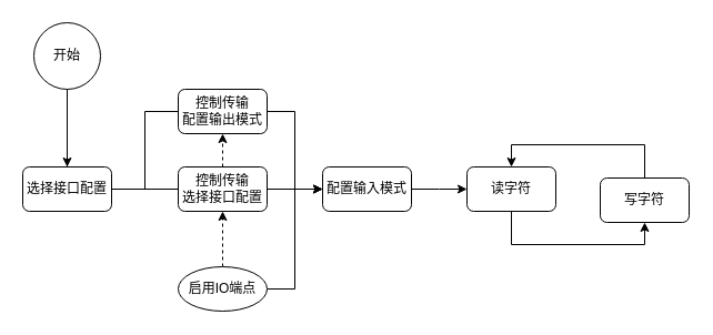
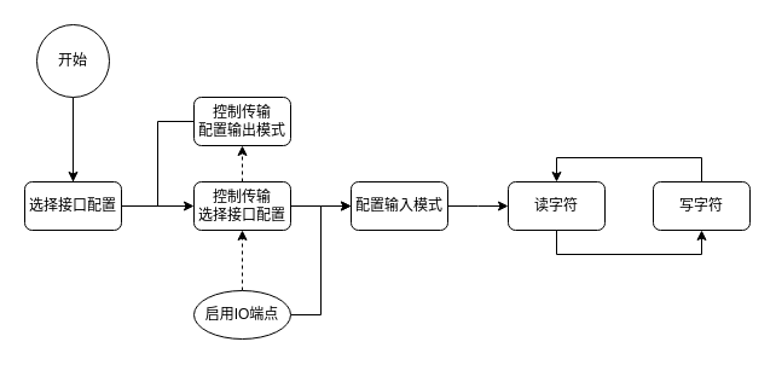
  <mxCell id="0" />
  <mxCell id="1" parent="0" />
  <mxCell id="2" style="edgeStyle=orthogonalEdgeStyle;rounded=0;orthogonalLoop=1;jettySize=auto;html=1;exitX=0.5;exitY=1;exitDx=0;exitDy=0;" edge="1" parent="1" source="4" target="11"><mxGeometry relative="1" as="geometry" /></mxCell>
- <mxCell id="3" style="edgeStyle=orthogonalEdgeStyle;rounded=0;orthogonalLoop=1;jettySize=auto;html=1;exitX=0.5;exitY=1;exitDx=0;exitDy=0;entryX=0;entryY=0.5;entryDx=0;entryDy=0;endArrow=none;" edge="1" parent="1" source="4" target="7"><mxGeometry relative="1" as="geometry" /></mxCell>
+ <mxCell id="3" style="edgeStyle=orthogonalEdgeStyle;rounded=0;orthogonalLoop=1;jettySize=auto;html=1;exitX=0.5;exitY=1;exitDx=0;exitDy=0;entryX=0;entryY=0.5;entryDx=0;entryDy=0;" edge="1" parent="1" source="4" target="7"><mxGeometry relative="1" as="geometry" /></mxCell>
  <mxCell id="4" value="开始" style="ellipse;whiteSpace=wrap;html=1;aspect=fixed;" vertex="1" parent="1"><mxGeometry x="30" y="20" width="60" height="60" as="geometry" /></mxCell>
  <mxCell id="5" style="edgeStyle=orthogonalEdgeStyle;rounded=0;orthogonalLoop=1;jettySize=auto;html=1;exitX=0.5;exitY=0;exitDx=0;exitDy=0;entryX=0.5;entryY=1;entryDx=0;entryDy=0;dashed=1;" edge="1" parent="1" source="7" target="9"><mxGeometry relative="1" as="geometry" /></mxCell>
  <mxCell id="6" style="edgeStyle=orthogonalEdgeStyle;rounded=0;orthogonalLoop=1;jettySize=auto;html=1;exitX=1;exitY=0.5;exitDx=0;exitDy=0;" edge="1" parent="1" source="7"><mxGeometry relative="1" as="geometry"><mxPoint x="290" y="170" as="targetPoint" /></mxGeometry></mxCell>
  <mxCell id="7" value="控制传输&lt;div&gt;选择接口配置&lt;/div&gt;" style="rounded=1;whiteSpace=wrap;html=1;" vertex="1" parent="1"><mxGeometry x="160" y="150" width="80" height="40" as="geometry" /></mxCell>
- <mxCell id="8" style="edgeStyle=orthogonalEdgeStyle;rounded=0;orthogonalLoop=1;jettySize=auto;html=1;exitX=1;exitY=0.5;exitDx=0;exitDy=0;entryX=0;entryY=0.5;entryDx=0;entryDy=0;" edge="1" parent="1" source="9" target="16"><mxGeometry relative="1" as="geometry" /></mxCell>
  <mxCell id="9" value="控制传输&lt;div&gt;配置输出模式&lt;/div&gt;" style="rounded=1;whiteSpace=wrap;html=1;" vertex="1" parent="1"><mxGeometry x="160" y="80" width="80" height="40" as="geometry" /></mxCell>
  <mxCell id="10" style="edgeStyle=orthogonalEdgeStyle;rounded=0;orthogonalLoop=1;jettySize=auto;html=1;exitX=1;exitY=0.5;exitDx=0;exitDy=0;entryX=0;entryY=0.5;entryDx=0;entryDy=0;endArrow=none;" edge="1" parent="1" source="11" target="9"><mxGeometry relative="1" as="geometry" /></mxCell>
  <mxCell id="11" value="选择接口配置" style="rounded=1;whiteSpace=wrap;html=1;" vertex="1" parent="1"><mxGeometry x="20" y="150" width="80" height="40" as="geometry" /></mxCell>
  <mxCell id="12" style="edgeStyle=orthogonalEdgeStyle;rounded=0;orthogonalLoop=1;jettySize=auto;html=1;exitX=0.5;exitY=0;exitDx=0;exitDy=0;entryX=0.5;entryY=1;entryDx=0;entryDy=0;dashed=1;" edge="1" parent="1" source="14" target="7"><mxGeometry relative="1" as="geometry" /></mxCell>
  <mxCell id="13" style="edgeStyle=orthogonalEdgeStyle;rounded=0;orthogonalLoop=1;jettySize=auto;html=1;exitX=1;exitY=0.5;exitDx=0;exitDy=0;entryX=0;entryY=0.5;entryDx=0;entryDy=0;" edge="1" parent="1" source="14" target="16"><mxGeometry relative="1" as="geometry" /></mxCell>
  <mxCell id="14" value="启用IO端点" style="ellipse;whiteSpace=wrap;html=1;" vertex="1" parent="1"><mxGeometry x="160" y="240" width="80" height="40" as="geometry" /></mxCell>
  <mxCell id="15" style="edgeStyle=orthogonalEdgeStyle;rounded=0;orthogonalLoop=1;jettySize=auto;html=1;exitX=1;exitY=0.5;exitDx=0;exitDy=0;" edge="1" parent="1" source="16"><mxGeometry relative="1" as="geometry"><mxPoint x="420" y="170" as="targetPoint" /></mxGeometry></mxCell>
  <mxCell id="16" value="配置输入模式" style="rounded=1;whiteSpace=wrap;html=1;" vertex="1" parent="1"><mxGeometry x="290" y="150" width="80" height="40" as="geometry" /></mxCell>
  <mxCell id="17" style="edgeStyle=orthogonalEdgeStyle;rounded=0;orthogonalLoop=1;jettySize=auto;html=1;exitX=0.5;exitY=1;exitDx=0;exitDy=0;entryX=0.5;entryY=1;entryDx=0;entryDy=0;" edge="1" parent="1" source="18" target="20"><mxGeometry relative="1" as="geometry" /></mxCell>
  <mxCell id="18" value="读字符" style="rounded=1;whiteSpace=wrap;html=1;" vertex="1" parent="1"><mxGeometry x="420" y="150" width="80" height="40" as="geometry" /></mxCell>
  <mxCell id="19" style="edgeStyle=orthogonalEdgeStyle;rounded=0;orthogonalLoop=1;jettySize=auto;html=1;exitX=0.5;exitY=0;exitDx=0;exitDy=0;entryX=0.5;entryY=0;entryDx=0;entryDy=0;" edge="1" parent="1" source="20" target="18"><mxGeometry relative="1" as="geometry" /></mxCell>
- <mxCell id="20" value="写字符" style="rounded=1;whiteSpace=wrap;html=1;" vertex="1" parent="1"><mxGeometry x="540" y="160" width="80" height="40" as="geometry" /></mxCell>
+ <mxCell id="20" value="写字符" style="rounded=1;whiteSpace=wrap;html=1;" vertex="1" parent="1"><mxGeometry x="540" y="150" width="80" height="40" as="geometry" /></mxCell>
